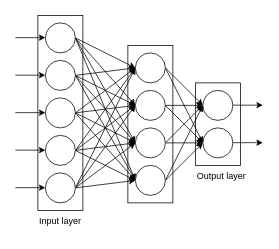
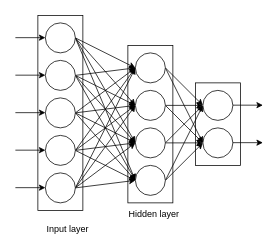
  <mxCell id="0" />
  <mxCell id="1" parent="0" />
  <mxCell id="2" style="rounded=0;orthogonalLoop=1;jettySize=auto;html=1;exitX=1;exitY=0.5;exitDx=0;exitDy=0;entryX=0;entryY=0.5;entryDx=0;entryDy=0;" edge="1" parent="1" source="6" target="29"><mxGeometry relative="1" as="geometry" /></mxCell>
  <mxCell id="3" style="rounded=0;orthogonalLoop=1;jettySize=auto;html=1;exitX=1;exitY=0.5;exitDx=0;exitDy=0;entryX=0;entryY=0.5;entryDx=0;entryDy=0;" edge="1" parent="1" source="6" target="32"><mxGeometry relative="1" as="geometry" /></mxCell>
  <mxCell id="4" style="rounded=0;orthogonalLoop=1;jettySize=auto;html=1;exitX=1;exitY=0.5;exitDx=0;exitDy=0;entryX=0;entryY=0.5;entryDx=0;entryDy=0;" edge="1" parent="1" source="6" target="35"><mxGeometry relative="1" as="geometry" /></mxCell>
  <mxCell id="5" style="rounded=0;orthogonalLoop=1;jettySize=auto;html=1;exitX=1;exitY=0.5;exitDx=0;exitDy=0;entryX=0;entryY=0.5;entryDx=0;entryDy=0;" edge="1" parent="1" source="6" target="38"><mxGeometry relative="1" as="geometry" /></mxCell>
  <mxCell id="6" value="" style="ellipse;whiteSpace=wrap;html=1;aspect=fixed;" vertex="1" parent="1"><mxGeometry x="60" y="30" width="40" height="40" as="geometry" /></mxCell>
  <mxCell id="7" style="rounded=0;orthogonalLoop=1;jettySize=auto;html=1;exitX=1;exitY=0.5;exitDx=0;exitDy=0;" edge="1" parent="1" source="11"><mxGeometry relative="1" as="geometry"><mxPoint x="180" y="90" as="targetPoint" /></mxGeometry></mxCell>
  <mxCell id="8" style="rounded=0;orthogonalLoop=1;jettySize=auto;html=1;exitX=1;exitY=0.5;exitDx=0;exitDy=0;entryX=0;entryY=0.5;entryDx=0;entryDy=0;" edge="1" parent="1" source="11" target="32"><mxGeometry relative="1" as="geometry" /></mxCell>
  <mxCell id="9" style="rounded=0;orthogonalLoop=1;jettySize=auto;html=1;exitX=1;exitY=0.5;exitDx=0;exitDy=0;entryX=0;entryY=0.5;entryDx=0;entryDy=0;" edge="1" parent="1" source="11" target="35"><mxGeometry relative="1" as="geometry" /></mxCell>
  <mxCell id="10" style="rounded=0;orthogonalLoop=1;jettySize=auto;html=1;exitX=1;exitY=0.5;exitDx=0;exitDy=0;entryX=0;entryY=0.5;entryDx=0;entryDy=0;" edge="1" parent="1" source="11" target="38"><mxGeometry relative="1" as="geometry" /></mxCell>
  <mxCell id="11" value="" style="ellipse;whiteSpace=wrap;html=1;aspect=fixed;" vertex="1" parent="1"><mxGeometry x="60" y="80" width="40" height="40" as="geometry" /></mxCell>
  <mxCell id="12" style="rounded=0;orthogonalLoop=1;jettySize=auto;html=1;exitX=1;exitY=0.5;exitDx=0;exitDy=0;entryX=0;entryY=0.5;entryDx=0;entryDy=0;" edge="1" parent="1" source="16" target="29"><mxGeometry relative="1" as="geometry" /></mxCell>
  <mxCell id="13" style="rounded=0;orthogonalLoop=1;jettySize=auto;html=1;exitX=1;exitY=0.5;exitDx=0;exitDy=0;entryX=0;entryY=0.5;entryDx=0;entryDy=0;" edge="1" parent="1" source="16" target="32"><mxGeometry relative="1" as="geometry" /></mxCell>
  <mxCell id="14" style="rounded=0;orthogonalLoop=1;jettySize=auto;html=1;exitX=1;exitY=0.5;exitDx=0;exitDy=0;entryX=0;entryY=0.5;entryDx=0;entryDy=0;" edge="1" parent="1" source="16" target="35"><mxGeometry relative="1" as="geometry" /></mxCell>
  <mxCell id="15" style="rounded=0;orthogonalLoop=1;jettySize=auto;html=1;exitX=1;exitY=0.5;exitDx=0;exitDy=0;entryX=0;entryY=0.5;entryDx=0;entryDy=0;" edge="1" parent="1" source="16" target="38"><mxGeometry relative="1" as="geometry" /></mxCell>
  <mxCell id="16" value="" style="ellipse;whiteSpace=wrap;html=1;aspect=fixed;" vertex="1" parent="1"><mxGeometry x="60" y="130" width="40" height="40" as="geometry" /></mxCell>
  <mxCell id="17" style="rounded=0;orthogonalLoop=1;jettySize=auto;html=1;exitX=1;exitY=0.5;exitDx=0;exitDy=0;entryX=0;entryY=0.5;entryDx=0;entryDy=0;" edge="1" parent="1" source="21" target="29"><mxGeometry relative="1" as="geometry" /></mxCell>
  <mxCell id="18" style="rounded=0;orthogonalLoop=1;jettySize=auto;html=1;exitX=1;exitY=0.5;exitDx=0;exitDy=0;entryX=0;entryY=0.5;entryDx=0;entryDy=0;" edge="1" parent="1" source="21" target="32"><mxGeometry relative="1" as="geometry" /></mxCell>
  <mxCell id="19" style="rounded=0;orthogonalLoop=1;jettySize=auto;html=1;exitX=1;exitY=0.5;exitDx=0;exitDy=0;" edge="1" parent="1" source="21"><mxGeometry relative="1" as="geometry"><mxPoint x="180" y="190" as="targetPoint" /></mxGeometry></mxCell>
  <mxCell id="20" style="rounded=0;orthogonalLoop=1;jettySize=auto;html=1;exitX=1;exitY=0.5;exitDx=0;exitDy=0;entryX=0;entryY=0.5;entryDx=0;entryDy=0;" edge="1" parent="1" source="21" target="38"><mxGeometry relative="1" as="geometry" /></mxCell>
  <mxCell id="21" value="" style="ellipse;whiteSpace=wrap;html=1;aspect=fixed;" vertex="1" parent="1"><mxGeometry x="60" y="180" width="40" height="40" as="geometry" /></mxCell>
  <mxCell id="22" style="rounded=0;orthogonalLoop=1;jettySize=auto;html=1;exitX=1;exitY=0.5;exitDx=0;exitDy=0;entryX=0;entryY=0.5;entryDx=0;entryDy=0;" edge="1" parent="1" source="26" target="29"><mxGeometry relative="1" as="geometry" /></mxCell>
  <mxCell id="23" style="rounded=0;orthogonalLoop=1;jettySize=auto;html=1;exitX=1;exitY=0.5;exitDx=0;exitDy=0;entryX=0;entryY=0.5;entryDx=0;entryDy=0;" edge="1" parent="1" source="26" target="32"><mxGeometry relative="1" as="geometry" /></mxCell>
  <mxCell id="24" style="rounded=0;orthogonalLoop=1;jettySize=auto;html=1;exitX=1;exitY=0.5;exitDx=0;exitDy=0;entryX=0;entryY=0.5;entryDx=0;entryDy=0;" edge="1" parent="1" source="26" target="35"><mxGeometry relative="1" as="geometry" /></mxCell>
  <mxCell id="25" style="rounded=0;orthogonalLoop=1;jettySize=auto;html=1;exitX=1;exitY=0.5;exitDx=0;exitDy=0;entryX=0;entryY=0.5;entryDx=0;entryDy=0;" edge="1" parent="1" source="26" target="38"><mxGeometry relative="1" as="geometry" /></mxCell>
  <mxCell id="26" value="" style="ellipse;whiteSpace=wrap;html=1;aspect=fixed;" vertex="1" parent="1"><mxGeometry x="60" y="230" width="40" height="40" as="geometry" /></mxCell>
  <mxCell id="27" style="rounded=0;orthogonalLoop=1;jettySize=auto;html=1;exitX=1;exitY=0.5;exitDx=0;exitDy=0;entryX=0;entryY=0.5;entryDx=0;entryDy=0;" edge="1" parent="1" source="29" target="39"><mxGeometry relative="1" as="geometry" /></mxCell>
  <mxCell id="28" style="rounded=0;orthogonalLoop=1;jettySize=auto;html=1;exitX=1;exitY=0.5;exitDx=0;exitDy=0;entryX=0;entryY=0.5;entryDx=0;entryDy=0;" edge="1" parent="1" source="29" target="40"><mxGeometry relative="1" as="geometry" /></mxCell>
  <mxCell id="29" value="" style="ellipse;whiteSpace=wrap;html=1;aspect=fixed;" vertex="1" parent="1"><mxGeometry x="180" y="70" width="40" height="40" as="geometry" /></mxCell>
  <mxCell id="30" style="edgeStyle=orthogonalEdgeStyle;rounded=0;orthogonalLoop=1;jettySize=auto;html=1;exitX=1;exitY=0.5;exitDx=0;exitDy=0;" edge="1" parent="1" source="32" target="39"><mxGeometry relative="1" as="geometry" /></mxCell>
  <mxCell id="31" style="rounded=0;orthogonalLoop=1;jettySize=auto;html=1;exitX=1;exitY=0.5;exitDx=0;exitDy=0;entryX=0;entryY=0.5;entryDx=0;entryDy=0;" edge="1" parent="1" source="32" target="40"><mxGeometry relative="1" as="geometry" /></mxCell>
  <mxCell id="32" value="" style="ellipse;whiteSpace=wrap;html=1;aspect=fixed;" vertex="1" parent="1"><mxGeometry x="180" y="120" width="40" height="40" as="geometry" /></mxCell>
  <mxCell id="33" style="rounded=0;orthogonalLoop=1;jettySize=auto;html=1;exitX=1;exitY=0.5;exitDx=0;exitDy=0;entryX=0;entryY=0.5;entryDx=0;entryDy=0;" edge="1" parent="1" source="35" target="39"><mxGeometry relative="1" as="geometry" /></mxCell>
  <mxCell id="34" style="edgeStyle=orthogonalEdgeStyle;rounded=0;orthogonalLoop=1;jettySize=auto;html=1;exitX=1;exitY=0.5;exitDx=0;exitDy=0;" edge="1" parent="1" source="35"><mxGeometry relative="1" as="geometry"><mxPoint x="270" y="190" as="targetPoint" /></mxGeometry></mxCell>
  <mxCell id="35" value="" style="ellipse;whiteSpace=wrap;html=1;aspect=fixed;" vertex="1" parent="1"><mxGeometry x="180" y="170" width="40" height="40" as="geometry" /></mxCell>
  <mxCell id="36" style="rounded=0;orthogonalLoop=1;jettySize=auto;html=1;exitX=1;exitY=0.5;exitDx=0;exitDy=0;entryX=0;entryY=0.5;entryDx=0;entryDy=0;" edge="1" parent="1" source="38" target="39"><mxGeometry relative="1" as="geometry" /></mxCell>
  <mxCell id="37" style="rounded=0;orthogonalLoop=1;jettySize=auto;html=1;exitX=1;exitY=0.5;exitDx=0;exitDy=0;entryX=0;entryY=0.5;entryDx=0;entryDy=0;" edge="1" parent="1" source="38" target="40"><mxGeometry relative="1" as="geometry" /></mxCell>
  <mxCell id="38" value="" style="ellipse;whiteSpace=wrap;html=1;aspect=fixed;" vertex="1" parent="1"><mxGeometry x="180" y="220" width="40" height="40" as="geometry" /></mxCell>
  <mxCell id="39" value="" style="ellipse;whiteSpace=wrap;html=1;aspect=fixed;" vertex="1" parent="1"><mxGeometry x="270" y="120" width="40" height="40" as="geometry" /></mxCell>
  <mxCell id="40" value="" style="ellipse;whiteSpace=wrap;html=1;aspect=fixed;" vertex="1" parent="1"><mxGeometry x="270" y="170" width="40" height="40" as="geometry" /></mxCell>
  <mxCell id="41" value="" style="endArrow=classic;html=1;rounded=0;" edge="1" parent="1"><mxGeometry width="50" height="50" relative="1" as="geometry"><mxPoint x="20" y="249.71" as="sourcePoint" /><mxPoint x="60" y="249.71" as="targetPoint" /></mxGeometry></mxCell>
  <mxCell id="42" value="" style="endArrow=classic;html=1;rounded=0;" edge="1" parent="1"><mxGeometry width="50" height="50" relative="1" as="geometry"><mxPoint x="20" y="199.71" as="sourcePoint" /><mxPoint x="60" y="199.71" as="targetPoint" /></mxGeometry></mxCell>
  <mxCell id="43" value="" style="endArrow=classic;html=1;rounded=0;" edge="1" parent="1"><mxGeometry width="50" height="50" relative="1" as="geometry"><mxPoint x="20" y="149.71" as="sourcePoint" /><mxPoint x="60" y="149.71" as="targetPoint" /></mxGeometry></mxCell>
  <mxCell id="44" value="" style="endArrow=classic;html=1;rounded=0;" edge="1" parent="1"><mxGeometry width="50" height="50" relative="1" as="geometry"><mxPoint x="20" y="99.71" as="sourcePoint" /><mxPoint x="60" y="99.71" as="targetPoint" /></mxGeometry></mxCell>
  <mxCell id="45" value="" style="endArrow=classic;html=1;rounded=0;" edge="1" parent="1"><mxGeometry width="50" height="50" relative="1" as="geometry"><mxPoint x="20" y="49.71" as="sourcePoint" /><mxPoint x="60" y="49.71" as="targetPoint" /></mxGeometry></mxCell>
  <mxCell id="46" value="" style="endArrow=classic;html=1;rounded=0;" edge="1" parent="1"><mxGeometry width="50" height="50" relative="1" as="geometry"><mxPoint x="310" y="189.71" as="sourcePoint" /><mxPoint x="350" y="189.71" as="targetPoint" /></mxGeometry></mxCell>
  <mxCell id="47" value="" style="endArrow=classic;html=1;rounded=0;" edge="1" parent="1"><mxGeometry width="50" height="50" relative="1" as="geometry"><mxPoint x="310" y="139.71" as="sourcePoint" /><mxPoint x="350" y="139.71" as="targetPoint" /></mxGeometry></mxCell>
  <mxCell id="48" value="" style="rounded=0;whiteSpace=wrap;html=1;fillColor=none;" vertex="1" parent="1"><mxGeometry x="50" y="20" width="60" height="260" as="geometry" /></mxCell>
- <mxCell id="49" value="Input layer" style="text;html=1;align=center;verticalAlign=middle;whiteSpace=wrap;rounded=0;" vertex="1" parent="1"><mxGeometry x="50" y="280" width="60" height="30" as="geometry" /></mxCell>
+ <mxCell id="49" value="Input layer" style="text;html=1;align=center;verticalAlign=middle;whiteSpace=wrap;rounded=0;" vertex="1" parent="1"><mxGeometry x="60" y="290" width="60" height="30" as="geometry" /></mxCell>
  <mxCell id="50" value="" style="rounded=0;whiteSpace=wrap;html=1;fillColor=none;" vertex="1" parent="1"><mxGeometry x="170" y="60" width="60" height="210" as="geometry" /></mxCell>
+ <mxCell id="51" value="Hidden layer" style="text;html=1;align=center;verticalAlign=middle;whiteSpace=wrap;rounded=0;" vertex="1" parent="1"><mxGeometry x="170" y="270" width="70" height="30" as="geometry" /></mxCell>
  <mxCell id="52" value="" style="rounded=0;whiteSpace=wrap;html=1;fillColor=none;" vertex="1" parent="1"><mxGeometry x="260" y="110" width="60" height="110" as="geometry" /></mxCell>
- <mxCell id="53" value="Output layer" style="text;html=1;align=center;verticalAlign=middle;whiteSpace=wrap;rounded=0;" vertex="1" parent="1"><mxGeometry x="260" y="220" width="70" height="30" as="geometry" /></mxCell>
